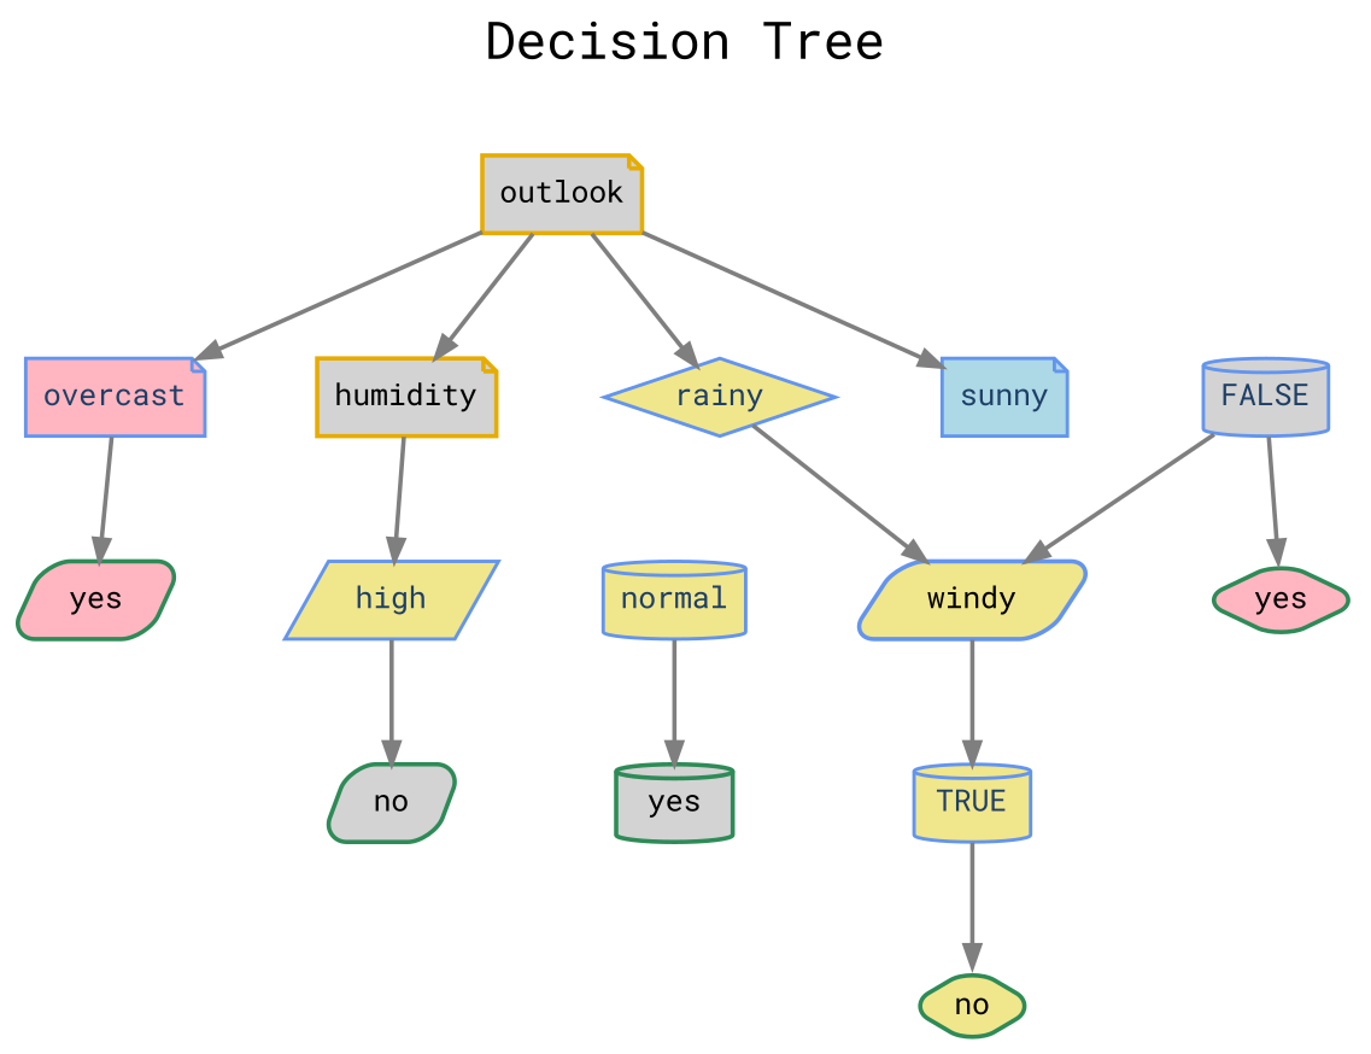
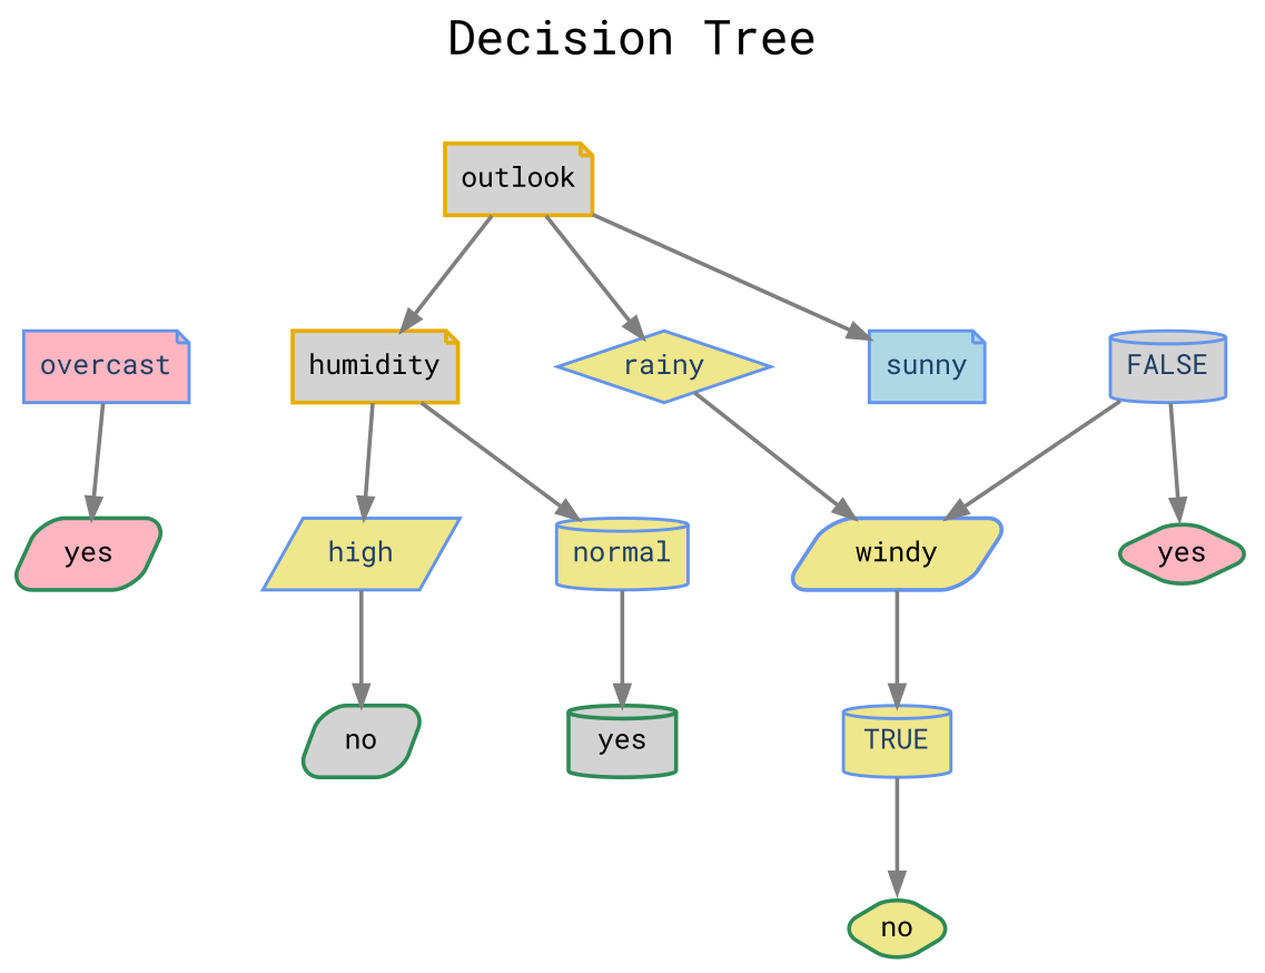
  digraph {
    bgcolor=white
    fontname="Roboto Mono"
    fontsize=24
    label="Decision Tree"
    labelfontname=Georgia
    labeljust=center
    labelloc=top
    nodesep=0.7
    rankdir=TB
    ranksep=0.8
    node [color="#6495ed" fillcolor=khaki fontcolor=black fontname="Roboto Mono" penwidth=2 shape=note style="rounded,filled"]
    edge [color=gray50 fontname="Roboto Mono" penwidth=2]
    n1 [color="#e6ac00" fillcolor=lightgrey label=outlook]
    n2 [fillcolor=lightblue fontcolor="#1e3f66" label=sunny penwidth=1.6 style=filled]
    n3 [fillcolor=lightpink fontcolor="#1e3f66" label=overcast penwidth=1.6 style=filled]
    n4 [fontcolor="#1e3f66" label=rainy penwidth=1.6 shape=diamond style=filled]
    n5 [color="#e6ac00" fillcolor=lightgrey label=humidity]
    n6 [color="#2e8b57" fillcolor=lightpink label=yes shape=parallelogram]
    n7 [label=windy shape=parallelogram]
    n8 [fontcolor="#1e3f66" label=high penwidth=1.6 shape=parallelogram style=filled]
    n9 [fontcolor="#1e3f66" label=normal penwidth=1.6 shape=cylinder style=filled]
    n10 [color="#2e8b57" fillcolor=lightgrey label=no shape=parallelogram]
    n11 [color="#2e8b57" fillcolor=lightgrey label=yes shape=cylinder]
    n12 [fontcolor="#1e3f66" label=TRUE penwidth=1.6 shape=cylinder style=filled]
    n13 [fillcolor=lightgrey fontcolor="#1e3f66" label=FALSE penwidth=1.6 shape=cylinder style=filled]
    n14 [color="#2e8b57" fillcolor=lightpink label=yes shape=diamond]
    n15 [color="#2e8b57" label=no shape=diamond]
    n1 -> n2
-   n1 -> n3
    n1 -> n4
    n1 -> n5
    n3 -> n6
    n4 -> n7
    n5 -> n8
+   n5 -> n9
    n7 -> n12
    n8 -> n10
    n9 -> n11
    n12 -> n15
    n13 -> n7
    n13 -> n14
  }
